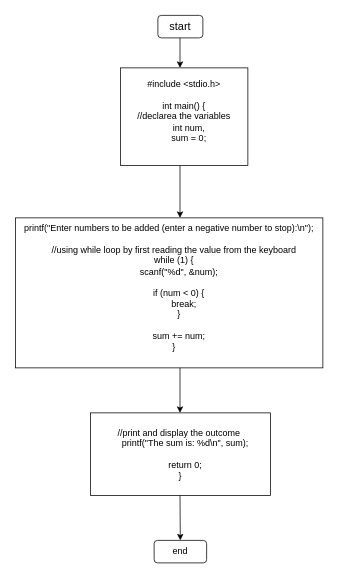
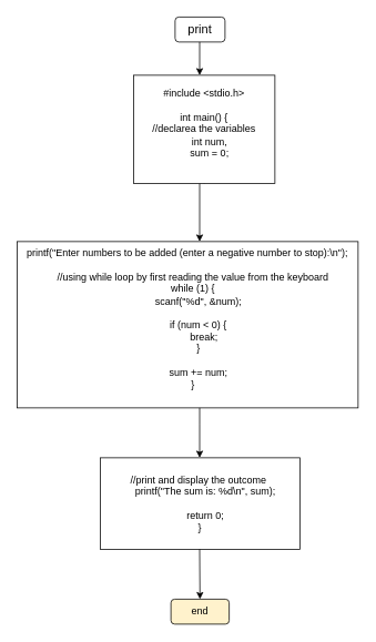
  <mxCell id="0" />
  <mxCell id="1" parent="0" />
- <mxCell id="2" value="&lt;p style=&quot;line-height:1.38;margin-top:0pt;margin-bottom:0pt;&quot; dir=&quot;ltr&quot;&gt;&lt;/p&gt;&lt;div&gt;&lt;/div&gt;&lt;font face=&quot;Arial&quot;&gt;&lt;span style=&quot;font-size: 14.667px;&quot;&gt;start&lt;/span&gt;&lt;/font&gt;&lt;br&gt;&lt;span id=&quot;docs-internal-guid-3b141b4f-7fff-6670-2183-d576d27cafa1&quot;&gt;&lt;/span&gt;" style="rounded=1;whiteSpace=wrap;html=1;" vertex="1" parent="1"><mxGeometry x="210" y="20" width="60" height="30" as="geometry" /></mxCell>
+ <mxCell id="2" value="&lt;p style=&quot;line-height:1.38;margin-top:0pt;margin-bottom:0pt;&quot; dir=&quot;ltr&quot;&gt;&lt;/p&gt;&lt;div&gt;&lt;/div&gt;&lt;font face=&quot;Arial&quot;&gt;&lt;span style=&quot;font-size: 14.667px;&quot;&gt;print&lt;/span&gt;&lt;/font&gt;&lt;br&gt;&lt;span id=&quot;docs-internal-guid-3b141b4f-7fff-6670-2183-d576d27cafa1&quot;&gt;&lt;/span&gt;" style="rounded=1;whiteSpace=wrap;html=1;" vertex="1" parent="1"><mxGeometry x="210" y="20" width="60" height="30" as="geometry" /></mxCell>
  <mxCell id="3" value="" style="endArrow=classic;html=1;rounded=0;" edge="1" parent="1"><mxGeometry width="50" height="50" relative="1" as="geometry"><mxPoint x="239.5" y="220" as="sourcePoint" /><mxPoint x="239.5" y="290" as="targetPoint" /></mxGeometry></mxCell>
  <mxCell id="4" value="&lt;p style=&quot;line-height:1.38;margin-top:0pt;margin-bottom:0pt;&quot; dir=&quot;ltr&quot;&gt;&lt;/p&gt;&lt;p style=&quot;line-height:1.38;margin-top:0pt;margin-bottom:0pt;&quot; dir=&quot;ltr&quot;&gt;&lt;/p&gt;&lt;p style=&quot;line-height:1.38;margin-top:0pt;margin-bottom:0pt;&quot; dir=&quot;ltr&quot;&gt;&lt;/p&gt;&lt;p style=&quot;line-height:1.38;margin-top:0pt;margin-bottom:0pt;&quot; dir=&quot;ltr&quot;&gt;&lt;/p&gt;&lt;p style=&quot;line-height:1.38;margin-top:0pt;margin-bottom:0pt;&quot; dir=&quot;ltr&quot;&gt;&lt;/p&gt;&lt;p style=&quot;line-height:1.38;margin-top:0pt;margin-bottom:0pt;&quot; dir=&quot;ltr&quot;&gt;&lt;/p&gt;&lt;p style=&quot;line-height:1.38;margin-top:0pt;margin-bottom:0pt;&quot; dir=&quot;ltr&quot;&gt;&lt;/p&gt;&lt;p style=&quot;line-height:1.38;margin-top:0pt;margin-bottom:0pt;&quot; dir=&quot;ltr&quot;&gt;&lt;/p&gt;&lt;p style=&quot;line-height:1.38;margin-top:0pt;margin-bottom:0pt;&quot; dir=&quot;ltr&quot;&gt;&lt;/p&gt;&lt;p style=&quot;line-height:1.38;margin-top:0pt;margin-bottom:0pt;&quot; dir=&quot;ltr&quot;&gt;&lt;/p&gt;&lt;div&gt;&lt;/div&gt;&lt;div&gt;&lt;div&gt;&lt;font face=&quot;Arial&quot;&gt;printf(&quot;Enter numbers to be added (enter a negative number to stop):\n&quot;);&lt;/font&gt;&lt;/div&gt;&lt;div&gt;&lt;font face=&quot;Arial&quot;&gt;&amp;nbsp; &amp;nbsp;&amp;nbsp;&lt;/font&gt;&lt;/div&gt;&lt;div&gt;&lt;font face=&quot;Arial&quot;&gt;&amp;nbsp; &amp;nbsp; //using while loop by first reading the value from the keyboard&lt;/font&gt;&lt;/div&gt;&lt;div&gt;&lt;font face=&quot;Arial&quot;&gt;&amp;nbsp; &amp;nbsp; while (1) {&lt;/font&gt;&lt;/div&gt;&lt;div&gt;&lt;font face=&quot;Arial&quot;&gt;&amp;nbsp; &amp;nbsp; &amp;nbsp; &amp;nbsp; scanf(&quot;%d&quot;, &amp;amp;num);&lt;/font&gt;&lt;/div&gt;&lt;div&gt;&lt;font face=&quot;Arial&quot;&gt;&lt;br&gt;&lt;/font&gt;&lt;/div&gt;&lt;div&gt;&lt;font face=&quot;Arial&quot;&gt;&amp;nbsp; &amp;nbsp; &amp;nbsp; &amp;nbsp; if (num &amp;lt; 0) {&lt;/font&gt;&lt;/div&gt;&lt;div&gt;&lt;font face=&quot;Arial&quot;&gt;&amp;nbsp; &amp;nbsp; &amp;nbsp; &amp;nbsp; &amp;nbsp; &amp;nbsp; break;&lt;/font&gt;&lt;/div&gt;&lt;div&gt;&lt;font face=&quot;Arial&quot;&gt;&amp;nbsp; &amp;nbsp; &amp;nbsp; &amp;nbsp; }&lt;/font&gt;&lt;/div&gt;&lt;div&gt;&lt;font face=&quot;Arial&quot;&gt;&lt;br&gt;&lt;/font&gt;&lt;/div&gt;&lt;div&gt;&lt;font face=&quot;Arial&quot;&gt;&amp;nbsp; &amp;nbsp; &amp;nbsp; &amp;nbsp; sum += num;&lt;/font&gt;&lt;/div&gt;&lt;div&gt;&lt;font face=&quot;Arial&quot;&gt;&amp;nbsp; &amp;nbsp; }&lt;/font&gt;&lt;/div&gt;&lt;div&gt;&lt;font face=&quot;Arial&quot;&gt;&amp;nbsp; &amp;nbsp;&amp;nbsp;&lt;/font&gt;&lt;/div&gt;&lt;/div&gt;&lt;span id=&quot;docs-internal-guid-553feb8f-7fff-c5f9-0ed7-9850c65f0fa8&quot;&gt;&lt;/span&gt;" style="rounded=0;whiteSpace=wrap;html=1;" vertex="1" parent="1"><mxGeometry x="20" y="290" width="410" height="200" as="geometry" /></mxCell>
  <mxCell id="5" value="" style="endArrow=classic;html=1;rounded=0;" edge="1" parent="1"><mxGeometry width="50" height="50" relative="1" as="geometry"><mxPoint x="239.5" y="490" as="sourcePoint" /><mxPoint x="239.5" y="550" as="targetPoint" /><Array as="points"><mxPoint x="239.5" y="510" /></Array></mxGeometry></mxCell>
  <mxCell id="6" value="&lt;div&gt;//print and display the outcome&amp;nbsp;&lt;/div&gt;&lt;div&gt;&amp;nbsp; &amp;nbsp; printf(&quot;The sum is: %d\n&quot;, sum);&lt;/div&gt;&lt;div&gt;&lt;br&gt;&lt;/div&gt;&lt;div&gt;&amp;nbsp; &amp;nbsp; return 0;&lt;/div&gt;&lt;div&gt;}&lt;/div&gt;" style="rounded=0;whiteSpace=wrap;html=1;" vertex="1" parent="1"><mxGeometry x="120" y="550" width="240" height="110" as="geometry" /></mxCell>
  <mxCell id="7" value="" style="endArrow=classic;html=1;rounded=0;" edge="1" parent="1" source="9"><mxGeometry width="50" height="50" relative="1" as="geometry"><mxPoint x="239.5" y="660" as="sourcePoint" /><mxPoint x="239.5" y="720" as="targetPoint" /></mxGeometry></mxCell>
  <mxCell id="8" value="" style="endArrow=classic;html=1;rounded=0;" edge="1" parent="1" target="9"><mxGeometry width="50" height="50" relative="1" as="geometry"><mxPoint x="239.5" y="660" as="sourcePoint" /><mxPoint x="239.5" y="720" as="targetPoint" /></mxGeometry></mxCell>
- <mxCell id="9" value="end" style="rounded=1;whiteSpace=wrap;html=1;" vertex="1" parent="1"><mxGeometry x="205" y="720" width="70" height="30" as="geometry" /></mxCell>
+ <mxCell id="9" value="end" style="rounded=1;whiteSpace=wrap;html=1;fillColor=#fff2cc;" vertex="1" parent="1"><mxGeometry x="205" y="720" width="70" height="30" as="geometry" /></mxCell>
  <mxCell id="10" value="" style="endArrow=classic;html=1;rounded=0;exitX=0.5;exitY=1;exitDx=0;exitDy=0;" edge="1" parent="1" source="11"><mxGeometry width="50" height="50" relative="1" as="geometry"><mxPoint x="240" y="70" as="sourcePoint" /><mxPoint x="239.5" y="110" as="targetPoint" /></mxGeometry></mxCell>
  <mxCell id="11" value="&lt;p style=&quot;line-height:1.38;margin-top:0pt;margin-bottom:0pt;&quot; dir=&quot;ltr&quot;&gt;&lt;/p&gt;&lt;p style=&quot;line-height:1.38;margin-top:0pt;margin-bottom:0pt;&quot; dir=&quot;ltr&quot;&gt;&lt;/p&gt;&lt;p style=&quot;line-height:1.38;margin-top:0pt;margin-bottom:0pt;&quot; dir=&quot;ltr&quot;&gt;&lt;/p&gt;&lt;p style=&quot;line-height:1.38;margin-top:0pt;margin-bottom:0pt;&quot; dir=&quot;ltr&quot;&gt;&lt;/p&gt;&lt;div&gt;&lt;/div&gt;&lt;div&gt;&lt;div&gt;&lt;font face=&quot;Arial&quot;&gt;#include &amp;lt;stdio.h&amp;gt;&lt;/font&gt;&lt;/div&gt;&lt;div&gt;&lt;font face=&quot;Arial&quot;&gt;&lt;br&gt;&lt;/font&gt;&lt;/div&gt;&lt;div&gt;&lt;font face=&quot;Arial&quot;&gt;int main() {&lt;/font&gt;&lt;/div&gt;&lt;div&gt;&lt;font face=&quot;Arial&quot;&gt;//declarea the variables&lt;span style=&quot;&quot;&gt;&lt;/span&gt;&lt;/font&gt;&lt;/div&gt;&lt;div&gt;&lt;font face=&quot;Arial&quot;&gt;&amp;nbsp; &amp;nbsp; int num,&lt;/font&gt;&lt;/div&gt;&lt;div&gt;&lt;font face=&quot;Arial&quot;&gt;&lt;span style=&quot;&quot;&gt;&lt;span style=&quot;&quot;&gt;&lt;span style=&quot;white-space: pre;&quot;&gt;&amp;nbsp;&amp;nbsp;&amp;nbsp;&amp;nbsp;&lt;/span&gt;&lt;/span&gt;sum = 0;&lt;/span&gt;&lt;/font&gt;&lt;/div&gt;&lt;div&gt;&lt;br&gt;&lt;/div&gt;&lt;/div&gt;&lt;span id=&quot;docs-internal-guid-2f5541a1-7fff-71c8-a62d-c8c3497b9134&quot;&gt;&lt;/span&gt;" style="rounded=0;whiteSpace=wrap;html=1;" vertex="1" parent="1"><mxGeometry x="160" y="90" width="170" height="130" as="geometry" /></mxCell>
  <mxCell id="12" value="" style="endArrow=classic;html=1;rounded=0;" edge="1" parent="1"><mxGeometry width="50" height="50" relative="1" as="geometry"><mxPoint x="239.5" y="50" as="sourcePoint" /><mxPoint x="239.5" y="90" as="targetPoint" /></mxGeometry></mxCell>
